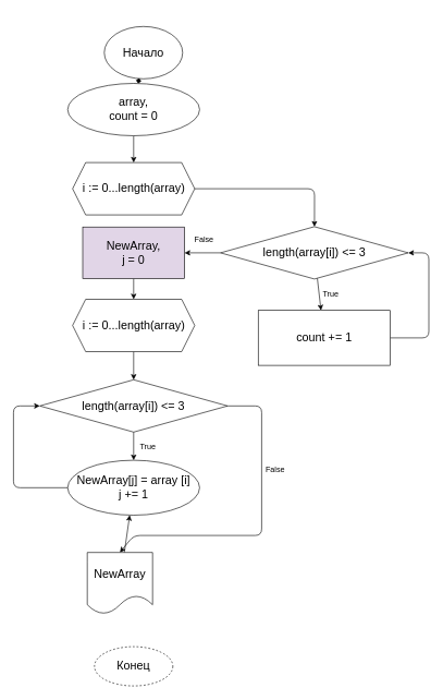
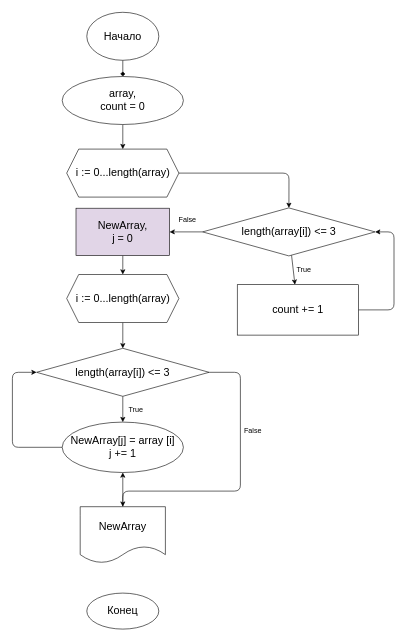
  <mxCell id="0" />
  <mxCell id="1" parent="0" />
  <mxCell id="2" value="" style="edgeStyle=none;html=1;endArrow=diamond;" edge="1" parent="1" source="3" target="5"><mxGeometry relative="1" as="geometry" /></mxCell>
- <mxCell id="3" value="&lt;font style=&quot;font-size: 18px&quot;&gt;Начало&lt;/font&gt;" style="ellipse;whiteSpace=wrap;html=1;" vertex="1" parent="1"><mxGeometry x="159" y="40" width="120" height="80" as="geometry" /></mxCell>
+ <mxCell id="3" value="&lt;font style=&quot;font-size: 18px&quot;&gt;Начало&lt;/font&gt;" style="ellipse;whiteSpace=wrap;html=1;" vertex="1" parent="1"><mxGeometry x="144" y="20" width="120" height="80" as="geometry" /></mxCell>
  <mxCell id="4" style="edgeStyle=none;html=1;exitX=0.5;exitY=1;exitDx=0;exitDy=0;entryX=0.5;entryY=0;entryDx=0;entryDy=0;" edge="1" parent="1" source="5" target="7"><mxGeometry relative="1" as="geometry" /></mxCell>
  <mxCell id="5" value="&lt;font style=&quot;font-size: 18px&quot;&gt;array,&lt;br&gt;count = 0&lt;br&gt;&lt;/font&gt;" style="ellipse;whiteSpace=wrap;html=1;" vertex="1" parent="1"><mxGeometry x="103" y="127" width="202" height="80" as="geometry" /></mxCell>
  <mxCell id="6" value="" style="edgeStyle=none;html=1;exitX=1;exitY=0.5;exitDx=0;exitDy=0;" edge="1" parent="1" source="7" target="10"><mxGeometry relative="1" as="geometry"><Array as="points"><mxPoint x="481" y="288" /></Array></mxGeometry></mxCell>
  <mxCell id="7" value="&lt;font style=&quot;font-size: 18px&quot;&gt;i := 0...length(array)&lt;/font&gt;" style="shape=hexagon;perimeter=hexagonPerimeter2;whiteSpace=wrap;html=1;fixedSize=1;" vertex="1" parent="1"><mxGeometry x="110.5" y="248" width="187" height="80" as="geometry" /></mxCell>
  <mxCell id="8" value="" style="edgeStyle=none;html=1;" edge="1" parent="1" source="10" target="12"><mxGeometry relative="1" as="geometry" /></mxCell>
  <mxCell id="9" style="edgeStyle=none;html=1;exitX=0;exitY=0.5;exitDx=0;exitDy=0;entryX=1;entryY=0.5;entryDx=0;entryDy=0;fontSize=18;" edge="1" parent="1" source="10" target="24"><mxGeometry relative="1" as="geometry" /></mxCell>
  <mxCell id="10" value="&lt;font style=&quot;font-size: 18px&quot;&gt;length(array[i]) &amp;lt;= 3&lt;/font&gt;" style="rhombus;whiteSpace=wrap;html=1;" vertex="1" parent="1"><mxGeometry x="337" y="346" width="287.5" height="80" as="geometry" /></mxCell>
  <mxCell id="11" style="edgeStyle=none;html=1;exitX=1;exitY=0.5;exitDx=0;exitDy=0;entryX=1;entryY=0.5;entryDx=0;entryDy=0;fontSize=18;" edge="1" parent="1" source="12" target="10"><mxGeometry relative="1" as="geometry"><Array as="points"><mxPoint x="656" y="516" /><mxPoint x="656" y="386" /></Array></mxGeometry></mxCell>
  <mxCell id="12" value="&lt;font style=&quot;font-size: 18px&quot;&gt;count += 1&lt;br&gt;&lt;/font&gt;" style="whiteSpace=wrap;html=1;" vertex="1" parent="1"><mxGeometry x="394.75" y="474" width="202" height="84" as="geometry" /></mxCell>
  <mxCell id="13" value="True" style="text;html=1;strokeColor=none;fillColor=none;align=center;verticalAlign=middle;whiteSpace=wrap;rounded=0;" vertex="1" parent="1"><mxGeometry x="476" y="435" width="60" height="30" as="geometry" /></mxCell>
- <mxCell id="14" value="&lt;font style=&quot;font-size: 18px&quot;&gt;Конец&lt;/font&gt;" style="ellipse;whiteSpace=wrap;html=1;dashed=1;" vertex="1" parent="1"><mxGeometry x="144" y="988" width="120" height="60" as="geometry" /></mxCell>
+ <mxCell id="14" value="&lt;font style=&quot;font-size: 18px&quot;&gt;Конец&lt;/font&gt;" style="ellipse;whiteSpace=wrap;html=1;" vertex="1" parent="1"><mxGeometry x="144" y="988" width="120" height="60" as="geometry" /></mxCell>
  <mxCell id="15" value="False" style="text;html=1;strokeColor=none;fillColor=none;align=center;verticalAlign=middle;whiteSpace=wrap;rounded=0;" vertex="1" parent="1"><mxGeometry x="282" y="351" width="60" height="30" as="geometry" /></mxCell>
  <mxCell id="16" style="edgeStyle=none;html=1;exitX=0;exitY=0.5;exitDx=0;exitDy=0;entryX=0;entryY=0.5;entryDx=0;entryDy=0;fontSize=18;" edge="1" parent="1" source="17" target="20"><mxGeometry relative="1" as="geometry"><Array as="points"><mxPoint x="20" y="745" /><mxPoint x="20" y="620" /></Array></mxGeometry></mxCell>
  <mxCell id="17" value="&lt;font style=&quot;font-size: 18px&quot;&gt;NewArray[j] = array [i]&lt;br&gt;j += 1&lt;br&gt;&lt;/font&gt;" style="ellipse;whiteSpace=wrap;html=1;" vertex="1" parent="1"><mxGeometry x="103" y="703" width="202" height="84" as="geometry" /></mxCell>
  <mxCell id="18" style="edgeStyle=none;html=1;exitX=0.5;exitY=1;exitDx=0;exitDy=0;fontSize=18;" edge="1" parent="1" source="20" target="17"><mxGeometry relative="1" as="geometry" /></mxCell>
  <mxCell id="19" style="edgeStyle=none;html=1;exitX=1;exitY=0.5;exitDx=0;exitDy=0;entryX=0.5;entryY=0;entryDx=0;entryDy=0;fontSize=18;" edge="1" parent="1" source="20" target="22"><mxGeometry relative="1" as="geometry"><Array as="points"><mxPoint x="400" y="620" /><mxPoint x="400" y="818" /><mxPoint x="204" y="818" /></Array></mxGeometry></mxCell>
  <mxCell id="20" value="&lt;font style=&quot;font-size: 18px&quot;&gt;length(array[i]) &amp;lt;= 3&lt;/font&gt;" style="rhombus;whiteSpace=wrap;html=1;" vertex="1" parent="1"><mxGeometry x="60.25" y="580" width="287.5" height="80" as="geometry" /></mxCell>
  <mxCell id="21" value="" style="edgeStyle=none;html=1;fontSize=18;" edge="1" parent="1" source="22" target="17"><mxGeometry relative="1" as="geometry" /></mxCell>
- <mxCell id="22" value="&lt;font style=&quot;font-size: 18px&quot;&gt;NewArray&lt;/font&gt;" style="shape=document;whiteSpace=wrap;html=1;boundedLbl=1;" vertex="1" parent="1"><mxGeometry x="133" y="844" width="100" height="94" as="geometry" /></mxCell>
+ <mxCell id="22" value="&lt;font style=&quot;font-size: 18px&quot;&gt;NewArray&lt;/font&gt;" style="shape=document;whiteSpace=wrap;html=1;boundedLbl=1;" vertex="1" parent="1"><mxGeometry x="133" y="844" width="142" height="94" as="geometry" /></mxCell>
  <mxCell id="23" style="edgeStyle=none;html=1;entryX=0.5;entryY=0;entryDx=0;entryDy=0;fontSize=18;" edge="1" parent="1" source="24" target="26"><mxGeometry relative="1" as="geometry" /></mxCell>
  <mxCell id="24" value="NewArray,&lt;br&gt;j = 0" style="rounded=0;whiteSpace=wrap;html=1;fontSize=18;fillColor=#e1d5e7;" vertex="1" parent="1"><mxGeometry x="126" y="346.5" width="156" height="79" as="geometry" /></mxCell>
  <mxCell id="25" style="edgeStyle=none;html=1;exitX=0.5;exitY=1;exitDx=0;exitDy=0;fontSize=18;" edge="1" parent="1" source="26" target="20"><mxGeometry relative="1" as="geometry" /></mxCell>
  <mxCell id="26" value="&lt;font style=&quot;font-size: 18px&quot;&gt;i := 0...length(array)&lt;/font&gt;" style="shape=hexagon;perimeter=hexagonPerimeter2;whiteSpace=wrap;html=1;fixedSize=1;" vertex="1" parent="1"><mxGeometry x="110.5" y="457" width="187" height="80" as="geometry" /></mxCell>
  <mxCell id="27" value="True" style="text;html=1;strokeColor=none;fillColor=none;align=center;verticalAlign=middle;whiteSpace=wrap;rounded=0;" vertex="1" parent="1"><mxGeometry x="196" y="667" width="60" height="30" as="geometry" /></mxCell>
  <mxCell id="28" value="False" style="text;html=1;strokeColor=none;fillColor=none;align=center;verticalAlign=middle;whiteSpace=wrap;rounded=0;" vertex="1" parent="1"><mxGeometry x="391" y="703" width="60" height="30" as="geometry" /></mxCell>
